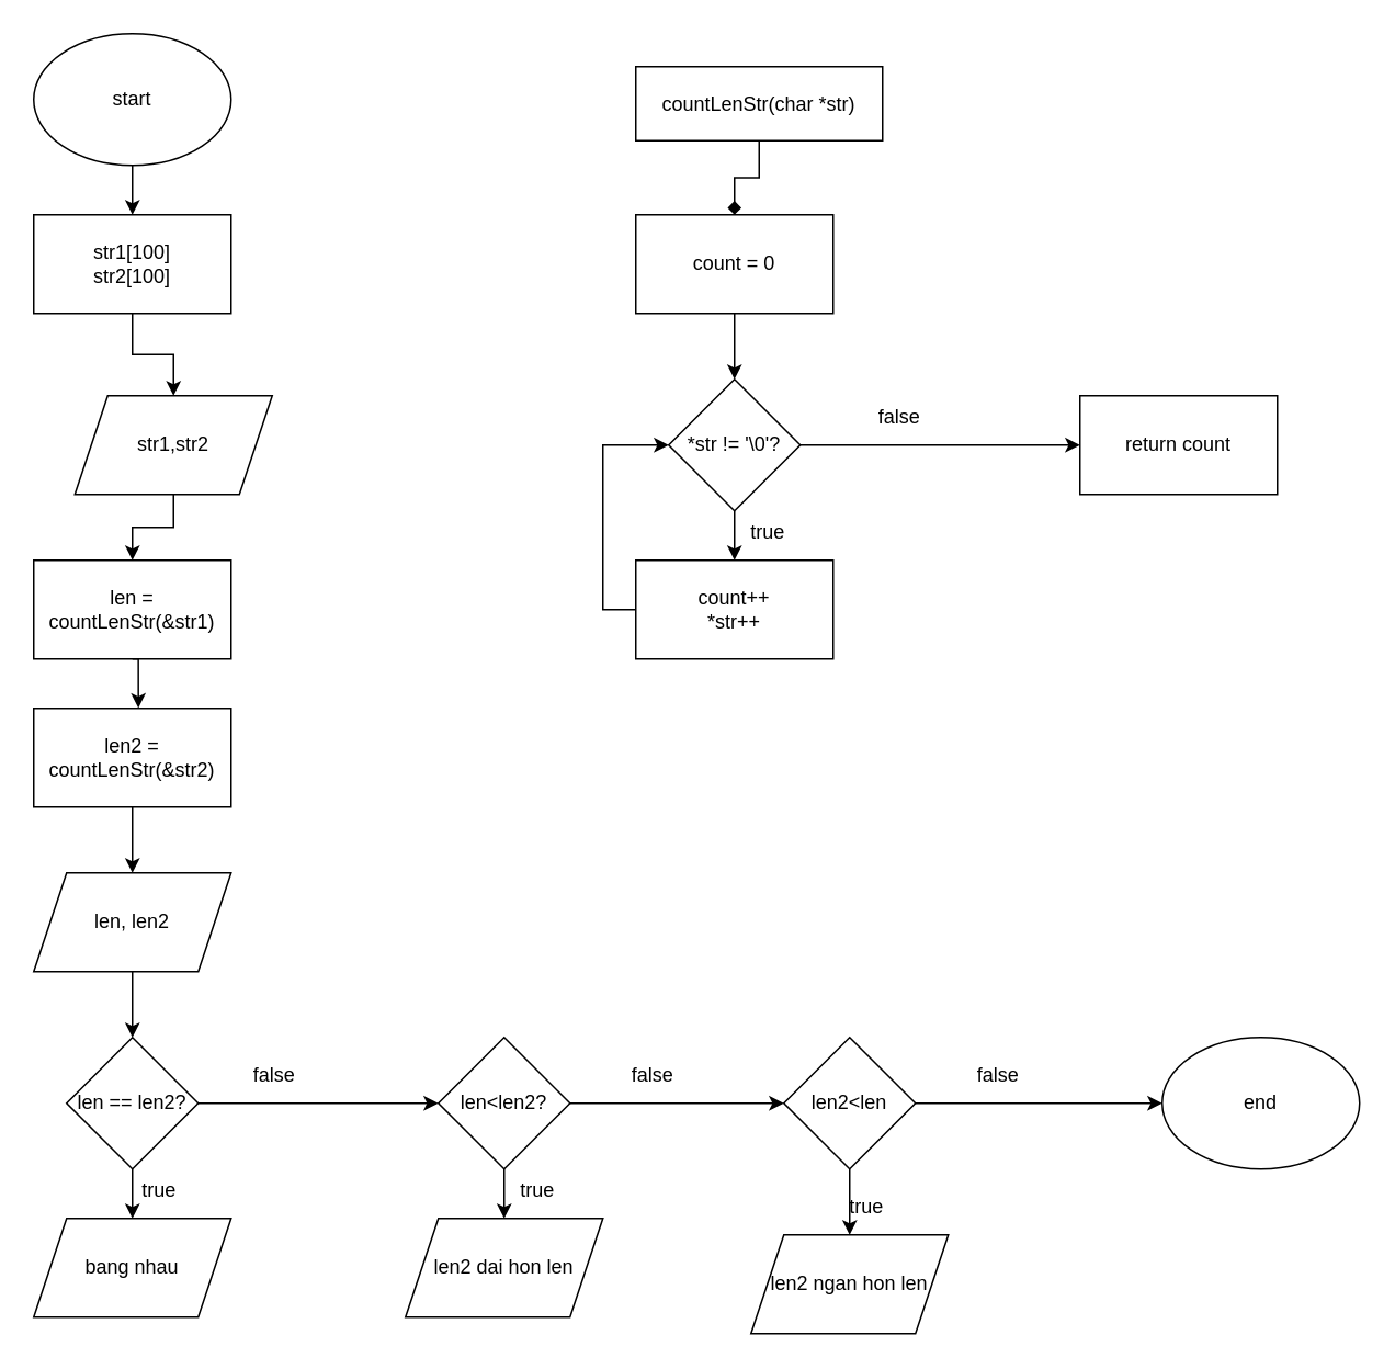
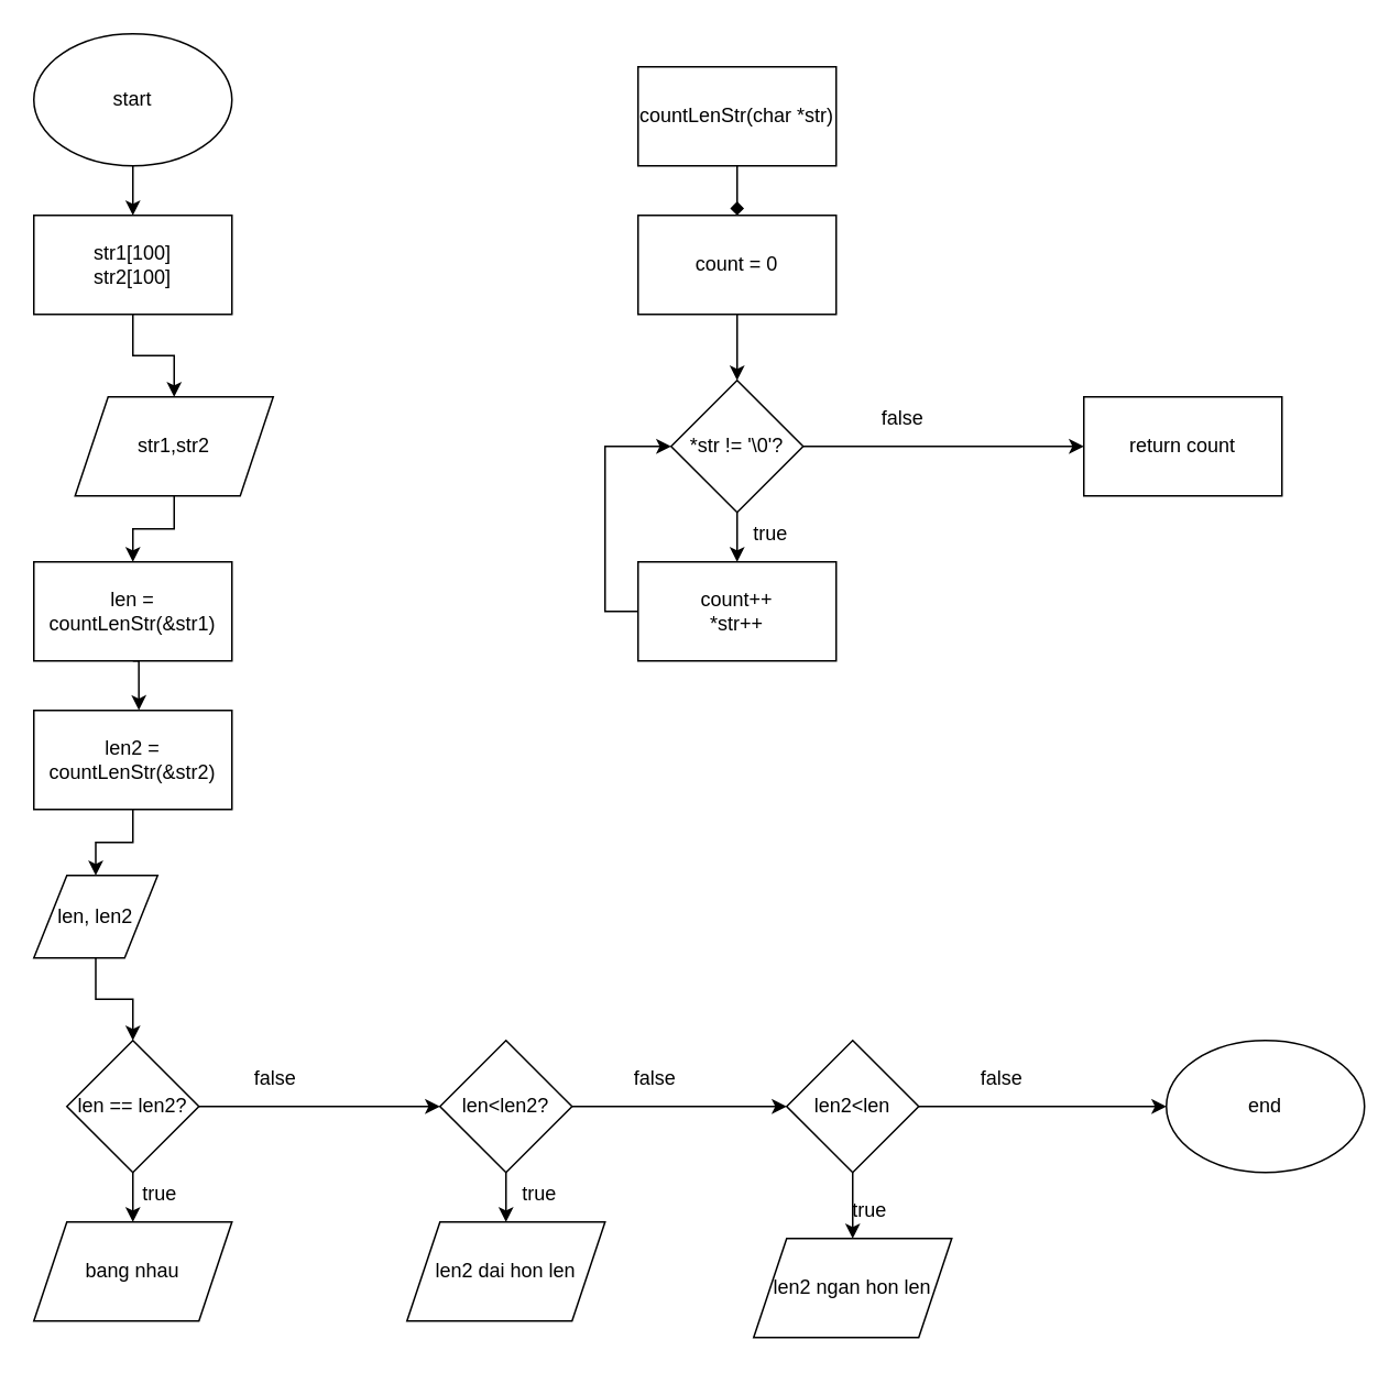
  <mxCell id="0" />
  <mxCell id="1" parent="0" />
  <mxCell id="2" style="edgeStyle=orthogonalEdgeStyle;rounded=0;orthogonalLoop=1;jettySize=auto;html=1;exitX=0.5;exitY=1;exitDx=0;exitDy=0;entryX=0.5;entryY=0;entryDx=0;entryDy=0;" edge="1" parent="1" source="3" target="12"><mxGeometry relative="1" as="geometry" /></mxCell>
  <mxCell id="3" value="start" style="ellipse;whiteSpace=wrap;html=1;" vertex="1" parent="1"><mxGeometry x="20" y="20" width="120" height="80" as="geometry" /></mxCell>
  <mxCell id="4" style="edgeStyle=orthogonalEdgeStyle;rounded=0;orthogonalLoop=1;jettySize=auto;html=1;exitX=0.5;exitY=1;exitDx=0;exitDy=0;endArrow=diamond;" edge="1" parent="1" source="5" target="7"><mxGeometry relative="1" as="geometry" /></mxCell>
- <mxCell id="5" value="countLenStr(char *str)" style="rounded=0;whiteSpace=wrap;html=1;" vertex="1" parent="1"><mxGeometry x="386" y="40" width="150" height="45" as="geometry" /></mxCell>
+ <mxCell id="5" value="countLenStr(char *str)" style="rounded=0;whiteSpace=wrap;html=1;" vertex="1" parent="1"><mxGeometry x="386" y="40" width="120" height="60" as="geometry" /></mxCell>
  <mxCell id="6" style="edgeStyle=orthogonalEdgeStyle;rounded=0;orthogonalLoop=1;jettySize=auto;html=1;exitX=0.5;exitY=1;exitDx=0;exitDy=0;entryX=0.5;entryY=0;entryDx=0;entryDy=0;" edge="1" parent="1" source="7"><mxGeometry relative="1" as="geometry"><mxPoint x="446" y="230" as="targetPoint" /></mxGeometry></mxCell>
  <mxCell id="7" value="count = 0&lt;br&gt;" style="rounded=0;whiteSpace=wrap;html=1;" vertex="1" parent="1"><mxGeometry x="386" y="130" width="120" height="60" as="geometry" /></mxCell>
  <mxCell id="8" style="edgeStyle=orthogonalEdgeStyle;rounded=0;orthogonalLoop=1;jettySize=auto;html=1;exitX=0.5;exitY=1;exitDx=0;exitDy=0;entryX=0.5;entryY=0;entryDx=0;entryDy=0;" edge="1" parent="1" source="10" target="41"><mxGeometry relative="1" as="geometry" /></mxCell>
  <mxCell id="9" style="edgeStyle=orthogonalEdgeStyle;rounded=0;orthogonalLoop=1;jettySize=auto;html=1;exitX=1;exitY=0.5;exitDx=0;exitDy=0;" edge="1" parent="1" source="10"><mxGeometry relative="1" as="geometry"><mxPoint x="656" y="270" as="targetPoint" /></mxGeometry></mxCell>
  <mxCell id="10" value="*str != '\0'?" style="rhombus;whiteSpace=wrap;html=1;" vertex="1" parent="1"><mxGeometry x="406" y="230" width="80" height="80" as="geometry" /></mxCell>
  <mxCell id="11" style="edgeStyle=orthogonalEdgeStyle;rounded=0;orthogonalLoop=1;jettySize=auto;html=1;exitX=0.5;exitY=1;exitDx=0;exitDy=0;entryX=0.5;entryY=0;entryDx=0;entryDy=0;" edge="1" parent="1" source="12" target="14"><mxGeometry relative="1" as="geometry" /></mxCell>
  <mxCell id="12" value="str1[100]&lt;br&gt;str2[100]" style="rounded=0;whiteSpace=wrap;html=1;" vertex="1" parent="1"><mxGeometry x="20" y="130" width="120" height="60" as="geometry" /></mxCell>
  <mxCell id="13" style="edgeStyle=orthogonalEdgeStyle;rounded=0;orthogonalLoop=1;jettySize=auto;html=1;exitX=0.5;exitY=1;exitDx=0;exitDy=0;entryX=0.5;entryY=0;entryDx=0;entryDy=0;" edge="1" parent="1" source="14" target="15"><mxGeometry relative="1" as="geometry" /></mxCell>
  <mxCell id="14" value="str1,str2" style="shape=parallelogram;perimeter=parallelogramPerimeter;whiteSpace=wrap;html=1;fixedSize=1;" vertex="1" parent="1"><mxGeometry x="45" y="240" width="120" height="60" as="geometry" /></mxCell>
  <mxCell id="15" value="len = countLenStr(&amp;amp;str1)" style="rounded=0;whiteSpace=wrap;html=1;" vertex="1" parent="1"><mxGeometry x="20" y="340" width="120" height="60" as="geometry" /></mxCell>
  <mxCell id="16" style="edgeStyle=orthogonalEdgeStyle;rounded=0;orthogonalLoop=1;jettySize=auto;html=1;exitX=0.5;exitY=1;exitDx=0;exitDy=0;entryX=0.647;entryY=-0.003;entryDx=0;entryDy=0;entryPerimeter=0;" edge="1" parent="1" source="15"><mxGeometry relative="1" as="geometry"><mxPoint x="83.64" y="429.82" as="targetPoint" /></mxGeometry></mxCell>
  <mxCell id="17" style="edgeStyle=orthogonalEdgeStyle;rounded=0;orthogonalLoop=1;jettySize=auto;html=1;exitX=0.5;exitY=1;exitDx=0;exitDy=0;entryX=0.5;entryY=0;entryDx=0;entryDy=0;" edge="1" parent="1" source="18" target="20"><mxGeometry relative="1" as="geometry" /></mxCell>
  <mxCell id="18" value="len2 = countLenStr(&amp;amp;str2)" style="rounded=0;whiteSpace=wrap;html=1;" vertex="1" parent="1"><mxGeometry x="20" y="430" width="120" height="60" as="geometry" /></mxCell>
  <mxCell id="19" style="edgeStyle=orthogonalEdgeStyle;rounded=0;orthogonalLoop=1;jettySize=auto;html=1;exitX=0.5;exitY=1;exitDx=0;exitDy=0;entryX=0.5;entryY=0;entryDx=0;entryDy=0;" edge="1" parent="1" source="20" target="23"><mxGeometry relative="1" as="geometry" /></mxCell>
- <mxCell id="20" value="len, len2" style="shape=parallelogram;perimeter=parallelogramPerimeter;whiteSpace=wrap;html=1;fixedSize=1;" vertex="1" parent="1"><mxGeometry x="20" y="530" width="120" height="60" as="geometry" /></mxCell>
+ <mxCell id="20" value="len, len2" style="shape=parallelogram;perimeter=parallelogramPerimeter;whiteSpace=wrap;html=1;fixedSize=1;" vertex="1" parent="1"><mxGeometry x="20" y="530" width="75" height="50" as="geometry" /></mxCell>
  <mxCell id="21" style="edgeStyle=orthogonalEdgeStyle;rounded=0;orthogonalLoop=1;jettySize=auto;html=1;exitX=0.5;exitY=1;exitDx=0;exitDy=0;entryX=0.5;entryY=0;entryDx=0;entryDy=0;" edge="1" parent="1" source="23" target="24"><mxGeometry relative="1" as="geometry" /></mxCell>
  <mxCell id="22" style="edgeStyle=orthogonalEdgeStyle;rounded=0;orthogonalLoop=1;jettySize=auto;html=1;exitX=1;exitY=0.5;exitDx=0;exitDy=0;" edge="1" parent="1" source="23"><mxGeometry relative="1" as="geometry"><mxPoint x="266" y="670" as="targetPoint" /></mxGeometry></mxCell>
  <mxCell id="23" value="len == len2?" style="rhombus;whiteSpace=wrap;html=1;" vertex="1" parent="1"><mxGeometry x="40" y="630" width="80" height="80" as="geometry" /></mxCell>
  <mxCell id="24" value="bang nhau" style="shape=parallelogram;perimeter=parallelogramPerimeter;whiteSpace=wrap;html=1;fixedSize=1;" vertex="1" parent="1"><mxGeometry x="20" y="740" width="120" height="60" as="geometry" /></mxCell>
  <mxCell id="25" style="edgeStyle=orthogonalEdgeStyle;rounded=0;orthogonalLoop=1;jettySize=auto;html=1;exitX=0.5;exitY=1;exitDx=0;exitDy=0;entryX=0.5;entryY=0;entryDx=0;entryDy=0;" edge="1" parent="1" source="27" target="31"><mxGeometry relative="1" as="geometry" /></mxCell>
  <mxCell id="26" style="edgeStyle=orthogonalEdgeStyle;rounded=0;orthogonalLoop=1;jettySize=auto;html=1;exitX=1;exitY=0.5;exitDx=0;exitDy=0;entryX=0;entryY=0.5;entryDx=0;entryDy=0;" edge="1" parent="1" source="27" target="30"><mxGeometry relative="1" as="geometry" /></mxCell>
  <mxCell id="27" value="len&amp;lt;len2?" style="rhombus;whiteSpace=wrap;html=1;" vertex="1" parent="1"><mxGeometry x="266" y="630" width="80" height="80" as="geometry" /></mxCell>
  <mxCell id="28" style="edgeStyle=orthogonalEdgeStyle;rounded=0;orthogonalLoop=1;jettySize=auto;html=1;exitX=0.5;exitY=1;exitDx=0;exitDy=0;entryX=0.5;entryY=0;entryDx=0;entryDy=0;" edge="1" parent="1" source="30" target="32"><mxGeometry relative="1" as="geometry" /></mxCell>
  <mxCell id="29" style="edgeStyle=orthogonalEdgeStyle;rounded=0;orthogonalLoop=1;jettySize=auto;html=1;exitX=1;exitY=0.5;exitDx=0;exitDy=0;" edge="1" parent="1" source="30"><mxGeometry relative="1" as="geometry"><mxPoint x="706" y="670" as="targetPoint" /></mxGeometry></mxCell>
  <mxCell id="30" value="len2&amp;lt;len" style="rhombus;whiteSpace=wrap;html=1;" vertex="1" parent="1"><mxGeometry x="476" y="630" width="80" height="80" as="geometry" /></mxCell>
  <mxCell id="31" value="len2 dai hon len" style="shape=parallelogram;perimeter=parallelogramPerimeter;whiteSpace=wrap;html=1;fixedSize=1;" vertex="1" parent="1"><mxGeometry x="246" y="740" width="120" height="60" as="geometry" /></mxCell>
  <mxCell id="32" value="len2 ngan hon len" style="shape=parallelogram;perimeter=parallelogramPerimeter;whiteSpace=wrap;html=1;fixedSize=1;" vertex="1" parent="1"><mxGeometry x="456" y="750" width="120" height="60" as="geometry" /></mxCell>
  <mxCell id="33" value="true" style="text;html=1;align=center;verticalAlign=middle;resizable=0;points=[];autosize=1;strokeColor=none;fillColor=none;" vertex="1" parent="1"><mxGeometry x="76" y="708" width="40" height="30" as="geometry" /></mxCell>
  <mxCell id="34" value="true" style="text;html=1;align=center;verticalAlign=middle;resizable=0;points=[];autosize=1;strokeColor=none;fillColor=none;" vertex="1" parent="1"><mxGeometry x="306" y="708" width="40" height="30" as="geometry" /></mxCell>
  <mxCell id="35" value="true" style="text;html=1;align=center;verticalAlign=middle;resizable=0;points=[];autosize=1;strokeColor=none;fillColor=none;" vertex="1" parent="1"><mxGeometry x="506" y="718" width="40" height="30" as="geometry" /></mxCell>
  <mxCell id="36" value="false" style="text;html=1;align=center;verticalAlign=middle;resizable=0;points=[];autosize=1;strokeColor=none;fillColor=none;" vertex="1" parent="1"><mxGeometry x="141" y="638" width="50" height="30" as="geometry" /></mxCell>
  <mxCell id="37" value="false" style="text;html=1;align=center;verticalAlign=middle;resizable=0;points=[];autosize=1;strokeColor=none;fillColor=none;" vertex="1" parent="1"><mxGeometry x="371" y="638" width="50" height="30" as="geometry" /></mxCell>
  <mxCell id="38" value="end" style="ellipse;whiteSpace=wrap;html=1;" vertex="1" parent="1"><mxGeometry x="706" y="630" width="120" height="80" as="geometry" /></mxCell>
  <mxCell id="39" value="false" style="text;html=1;align=center;verticalAlign=middle;resizable=0;points=[];autosize=1;strokeColor=none;fillColor=none;" vertex="1" parent="1"><mxGeometry x="581" y="638" width="50" height="30" as="geometry" /></mxCell>
  <mxCell id="40" style="edgeStyle=orthogonalEdgeStyle;rounded=0;orthogonalLoop=1;jettySize=auto;html=1;exitX=0;exitY=0.5;exitDx=0;exitDy=0;entryX=0;entryY=0.5;entryDx=0;entryDy=0;" edge="1" parent="1" source="41" target="10"><mxGeometry relative="1" as="geometry" /></mxCell>
  <mxCell id="41" value="count++&lt;br&gt;*str++" style="rounded=0;whiteSpace=wrap;html=1;" vertex="1" parent="1"><mxGeometry x="386" y="340" width="120" height="60" as="geometry" /></mxCell>
  <mxCell id="42" value="true" style="text;html=1;align=center;verticalAlign=middle;resizable=0;points=[];autosize=1;strokeColor=none;fillColor=none;" vertex="1" parent="1"><mxGeometry x="446" y="308" width="40" height="30" as="geometry" /></mxCell>
  <mxCell id="43" value="false" style="text;html=1;align=center;verticalAlign=middle;resizable=0;points=[];autosize=1;strokeColor=none;fillColor=none;" vertex="1" parent="1"><mxGeometry x="521" y="238" width="50" height="30" as="geometry" /></mxCell>
  <mxCell id="44" value="return count" style="rounded=0;whiteSpace=wrap;html=1;" vertex="1" parent="1"><mxGeometry x="656" y="240" width="120" height="60" as="geometry" /></mxCell>
